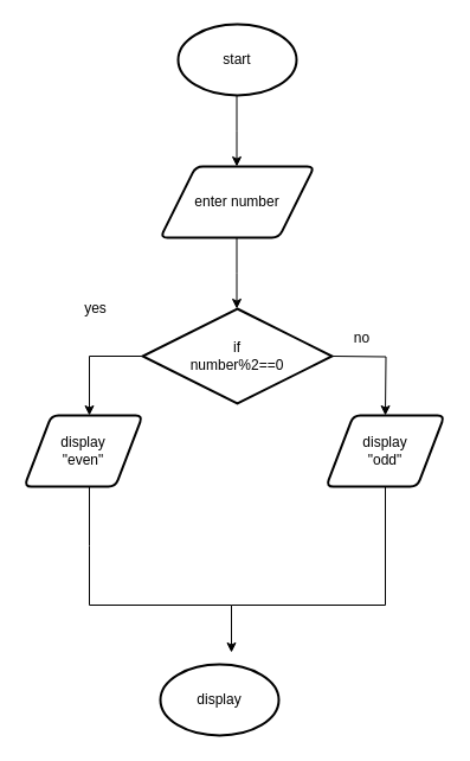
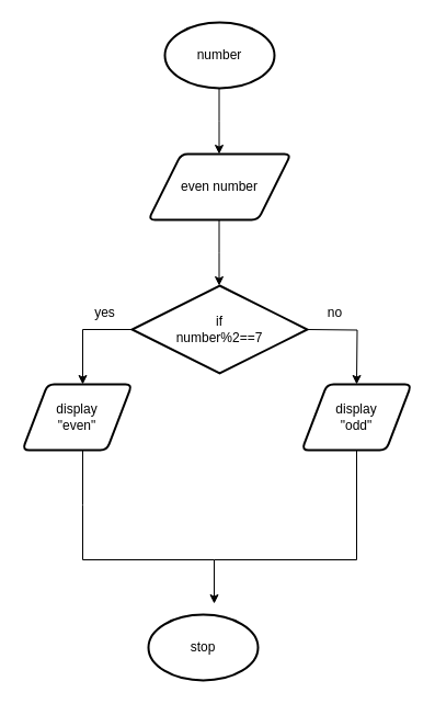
  <mxCell id="0" />
  <mxCell id="1" parent="0" />
- <mxCell id="2" value="start" style="strokeWidth=2;html=1;shape=mxgraph.flowchart.start_1;whiteSpace=wrap;" vertex="1" parent="1"><mxGeometry x="150" y="20" width="100" height="60" as="geometry" /></mxCell>
+ <mxCell id="2" value="number" style="strokeWidth=2;html=1;shape=mxgraph.flowchart.start_1;whiteSpace=wrap;" vertex="1" parent="1"><mxGeometry x="150" y="20" width="100" height="60" as="geometry" /></mxCell>
  <mxCell id="3" value="" style="endArrow=classic;html=1;rounded=0;" edge="1" parent="1"><mxGeometry width="50" height="50" relative="1" as="geometry"><mxPoint x="199.5" y="80" as="sourcePoint" /><mxPoint x="199.5" y="140" as="targetPoint" /><Array as="points"><mxPoint x="199.5" y="110" /></Array></mxGeometry></mxCell>
  <mxCell id="4" value="" style="endArrow=classic;html=1;rounded=0;" edge="1" parent="1"><mxGeometry width="50" height="50" relative="1" as="geometry"><mxPoint x="199.5" y="200" as="sourcePoint" /><mxPoint x="199.5" y="260" as="targetPoint" /><Array as="points"><mxPoint x="199.5" y="230" /></Array></mxGeometry></mxCell>
  <mxCell id="5" value="" style="edgeStyle=orthogonalEdgeStyle;rounded=0;orthogonalLoop=1;jettySize=auto;html=1;" edge="1" parent="1"><mxGeometry relative="1" as="geometry"><mxPoint x="280" y="300" as="sourcePoint" /><mxPoint x="325" y="350" as="targetPoint" /></mxGeometry></mxCell>
  <mxCell id="6" value="" style="endArrow=classic;html=1;rounded=0;exitX=0;exitY=0.5;exitDx=0;exitDy=0;exitPerimeter=0;" edge="1" parent="1" source="9"><mxGeometry width="50" height="50" relative="1" as="geometry"><mxPoint x="115" y="300" as="sourcePoint" /><mxPoint x="75" y="350" as="targetPoint" /><Array as="points"><mxPoint x="75" y="300" /></Array></mxGeometry></mxCell>
- <mxCell id="7" value="display" style="strokeWidth=2;html=1;shape=mxgraph.flowchart.start_1;whiteSpace=wrap;" vertex="1" parent="1"><mxGeometry x="135" y="560" width="100" height="60" as="geometry" /></mxCell>
- <mxCell id="8" value="enter number" style="shape=parallelogram;html=1;strokeWidth=2;perimeter=parallelogramPerimeter;whiteSpace=wrap;rounded=1;arcSize=12;size=0.23;" vertex="1" parent="1"><mxGeometry x="135" y="140" width="130" height="60" as="geometry" /></mxCell>
- <mxCell id="9" value="if&lt;div&gt;number%2==0&lt;/div&gt;" style="strokeWidth=2;html=1;shape=mxgraph.flowchart.decision;whiteSpace=wrap;" vertex="1" parent="1"><mxGeometry x="120" y="260" width="160" height="80" as="geometry" /></mxCell>
+ <mxCell id="7" value="stop" style="strokeWidth=2;html=1;shape=mxgraph.flowchart.start_1;whiteSpace=wrap;" vertex="1" parent="1"><mxGeometry x="135" y="560" width="100" height="60" as="geometry" /></mxCell>
+ <mxCell id="8" value="even number" style="shape=parallelogram;html=1;strokeWidth=2;perimeter=parallelogramPerimeter;whiteSpace=wrap;rounded=1;arcSize=12;size=0.23;" vertex="1" parent="1"><mxGeometry x="135" y="140" width="130" height="60" as="geometry" /></mxCell>
+ <mxCell id="9" value="if&lt;div&gt;number%2==7&lt;/div&gt;" style="strokeWidth=2;html=1;shape=mxgraph.flowchart.decision;whiteSpace=wrap;" vertex="1" parent="1"><mxGeometry x="120" y="260" width="160" height="80" as="geometry" /></mxCell>
  <mxCell id="10" value="display&lt;div&gt;&quot;even&quot;&lt;/div&gt;" style="shape=parallelogram;html=1;strokeWidth=2;perimeter=parallelogramPerimeter;whiteSpace=wrap;rounded=1;arcSize=12;size=0.23;" vertex="1" parent="1"><mxGeometry x="20" y="350" width="100" height="60" as="geometry" /></mxCell>
  <mxCell id="11" value="display&lt;div&gt;&quot;odd&quot;&lt;/div&gt;" style="shape=parallelogram;html=1;strokeWidth=2;perimeter=parallelogramPerimeter;whiteSpace=wrap;rounded=1;arcSize=12;size=0.23;" vertex="1" parent="1"><mxGeometry x="275" y="350" width="100" height="60" as="geometry" /></mxCell>
- <mxCell id="12" value="yes" style="text;html=1;align=center;verticalAlign=middle;resizable=0;points=[];autosize=1;strokeColor=none;fillColor=none;" vertex="1" parent="1"><mxGeometry x="60" y="245" width="40" height="30" as="geometry" /></mxCell>
+ <mxCell id="12" value="yes" style="text;html=1;align=center;verticalAlign=middle;resizable=0;points=[];autosize=1;strokeColor=none;fillColor=none;" vertex="1" parent="1"><mxGeometry x="75" y="270" width="40" height="30" as="geometry" /></mxCell>
  <mxCell id="13" value="no" style="text;html=1;align=center;verticalAlign=middle;resizable=0;points=[];autosize=1;strokeColor=none;fillColor=none;" vertex="1" parent="1"><mxGeometry x="285" y="270" width="40" height="30" as="geometry" /></mxCell>
  <mxCell id="14" value="" style="endArrow=classic;html=1;rounded=0;exitX=0;exitY=0.5;exitDx=0;exitDy=0;exitPerimeter=0;" edge="1" parent="1"><mxGeometry width="50" height="50" relative="1" as="geometry"><mxPoint x="325" y="410" as="sourcePoint" /><mxPoint x="195" y="550" as="targetPoint" /><Array as="points"><mxPoint x="325" y="510" /><mxPoint x="195" y="510" /></Array></mxGeometry></mxCell>
  <mxCell id="15" value="" style="endArrow=none;html=1;rounded=0;" edge="1" parent="1"><mxGeometry width="50" height="50" relative="1" as="geometry"><mxPoint x="195" y="510" as="sourcePoint" /><mxPoint x="75" y="410" as="targetPoint" /><Array as="points"><mxPoint x="75" y="510" /><mxPoint x="75" y="460" /></Array></mxGeometry></mxCell>
